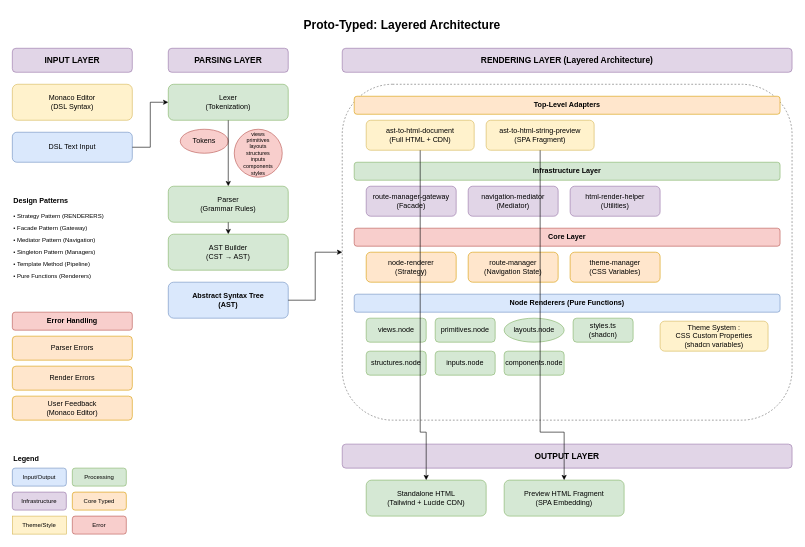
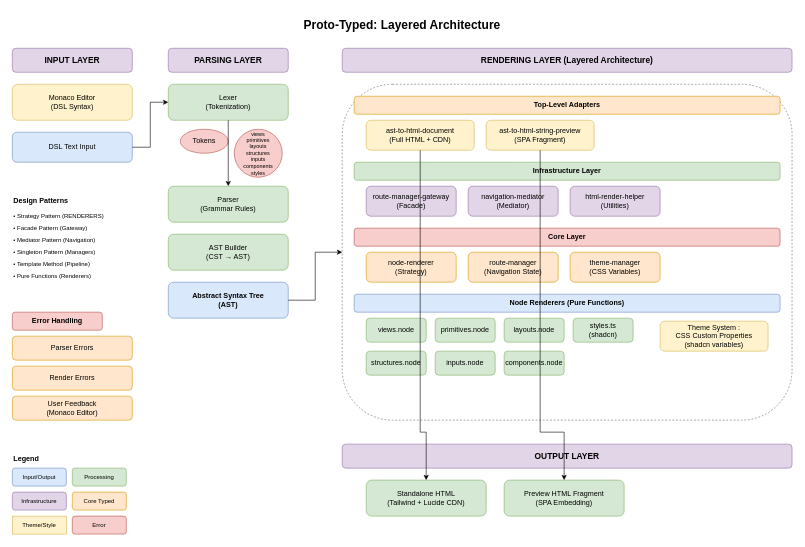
  <mxCell id="0" />
  <mxCell id="1" parent="0" />
  <mxCell id="2" value="Proto-Typed: Layered Architecture" style="text;html=1;strokeColor=none;fillColor=none;align=center;verticalAlign=middle;whiteSpace=wrap;rounded=0;fontSize=20;fontStyle=1" parent="1" vertex="1"><mxGeometry x="470" y="20" width="400" height="40" as="geometry" /></mxCell>
  <mxCell id="3" value="INPUT LAYER" style="rounded=1;whiteSpace=wrap;html=1;fillColor=#e1d5e7;strokeColor=#9673a6;fontSize=14;fontStyle=1" parent="1" vertex="1"><mxGeometry x="20" y="80" width="200" height="40" as="geometry" /></mxCell>
  <mxCell id="4" value="Monaco Editor&#10;(DSL Syntax)" style="rounded=1;whiteSpace=wrap;html=1;fillColor=#fff2cc;strokeColor=#d6b656;" parent="1" vertex="1"><mxGeometry x="20" y="140" width="200" height="60" as="geometry" /></mxCell>
  <mxCell id="5" value="DSL Text Input" style="rounded=1;whiteSpace=wrap;html=1;fillColor=#dae8fc;strokeColor=#6c8ebf;" parent="1" vertex="1"><mxGeometry x="20" y="220" width="200" height="50" as="geometry" /></mxCell>
  <mxCell id="6" style="edgeStyle=orthogonalEdgeStyle;rounded=0;orthogonalLoop=1;jettySize=auto;html=1;exitX=1;exitY=0.5;exitDx=0;exitDy=0;entryX=0;entryY=0.5;entryDx=0;entryDy=0;" parent="1" source="5" target="8" edge="1"><mxGeometry relative="1" as="geometry" /></mxCell>
  <mxCell id="7" value="PARSING LAYER" style="rounded=1;whiteSpace=wrap;html=1;fillColor=#e1d5e7;strokeColor=#9673a6;fontSize=14;fontStyle=1" parent="1" vertex="1"><mxGeometry x="280" y="80" width="200" height="40" as="geometry" /></mxCell>
  <mxCell id="8" value="Lexer&#10;(Tokenization)" style="rounded=1;whiteSpace=wrap;html=1;fillColor=#d5e8d4;strokeColor=#82b366;" parent="1" vertex="1"><mxGeometry x="280" y="140" width="200" height="60" as="geometry" /></mxCell>
  <mxCell id="9" value="Tokens" style="ellipse;whiteSpace=wrap;html=1;fillColor=#f8cecc;strokeColor=#b85450;" parent="1" vertex="1"><mxGeometry x="300" y="215" width="80" height="40" as="geometry" /></mxCell>
  <mxCell id="10" value="views&#10;primitives&#10;layouts&#10;structures&#10;inputs&#10;components&#10;styles" style="ellipse;whiteSpace=wrap;html=1;fillColor=#f8cecc;strokeColor=#b85450;fontSize=9;" parent="1" vertex="1"><mxGeometry x="390" y="215" width="80" height="80" as="geometry" /></mxCell>
  <mxCell id="11" style="edgeStyle=orthogonalEdgeStyle;rounded=0;orthogonalLoop=1;jettySize=auto;html=1;exitX=0.5;exitY=1;exitDx=0;exitDy=0;entryX=0.5;entryY=0;entryDx=0;entryDy=0;" parent="1" source="8" target="12" edge="1"><mxGeometry relative="1" as="geometry" /></mxCell>
  <mxCell id="12" value="Parser&#10;(Grammar Rules)" style="rounded=1;whiteSpace=wrap;html=1;fillColor=#d5e8d4;strokeColor=#82b366;" parent="1" vertex="1"><mxGeometry x="280" y="310" width="200" height="60" as="geometry" /></mxCell>
- <mxCell id="13" style="edgeStyle=orthogonalEdgeStyle;rounded=0;orthogonalLoop=1;jettySize=auto;html=1;exitX=0.5;exitY=1;exitDx=0;exitDy=0;entryX=0.5;entryY=0;entryDx=0;entryDy=0;" parent="1" source="12" target="14" edge="1"><mxGeometry relative="1" as="geometry" /></mxCell>
  <mxCell id="14" value="AST Builder&#10;(CST → AST)" style="rounded=1;whiteSpace=wrap;html=1;fillColor=#d5e8d4;strokeColor=#82b366;" parent="1" vertex="1"><mxGeometry x="280" y="390" width="200" height="60" as="geometry" /></mxCell>
  <mxCell id="15" value="Abstract Syntax Tree&#10;(AST)" style="rounded=1;whiteSpace=wrap;html=1;fillColor=#dae8fc;strokeColor=#6c8ebf;fontStyle=1" parent="1" vertex="1"><mxGeometry x="280" y="470" width="200" height="60" as="geometry" /></mxCell>
  <mxCell id="16" style="edgeStyle=orthogonalEdgeStyle;rounded=0;orthogonalLoop=1;jettySize=auto;html=1;exitX=1;exitY=0.5;exitDx=0;exitDy=0;entryX=0;entryY=0.5;entryDx=0;entryDy=0;" parent="1" source="15" target="18" edge="1"><mxGeometry relative="1" as="geometry" /></mxCell>
  <mxCell id="17" value="RENDERING LAYER (Layered Architecture)" style="rounded=1;whiteSpace=wrap;html=1;fillColor=#e1d5e7;strokeColor=#9673a6;fontSize=14;fontStyle=1" parent="1" vertex="1"><mxGeometry x="570" y="80" width="750" height="40" as="geometry" /></mxCell>
  <mxCell id="18" value="" style="rounded=1;whiteSpace=wrap;html=1;fillColor=none;strokeColor=#666666;dashed=1;" parent="1" vertex="1"><mxGeometry x="570" y="140" width="750" height="560" as="geometry" /></mxCell>
  <mxCell id="19" value="Top-Level Adapters" style="rounded=1;whiteSpace=wrap;html=1;fillColor=#ffe6cc;strokeColor=#d79b00;fontStyle=1" parent="1" vertex="1"><mxGeometry x="590" y="160" width="710" height="30" as="geometry" /></mxCell>
  <mxCell id="20" value="ast-to-html-document&#10;(Full HTML + CDN)" style="rounded=1;whiteSpace=wrap;html=1;fillColor=#fff2cc;strokeColor=#d6b656;" parent="1" vertex="1"><mxGeometry x="610" y="200" width="180" height="50" as="geometry" /></mxCell>
  <mxCell id="21" value="ast-to-html-string-preview&#10;(SPA Fragment)" style="rounded=1;whiteSpace=wrap;html=1;fillColor=#fff2cc;strokeColor=#d6b656;" parent="1" vertex="1"><mxGeometry x="810" y="200" width="180" height="50" as="geometry" /></mxCell>
  <mxCell id="22" value="Infrastructure Layer" style="rounded=1;whiteSpace=wrap;html=1;fillColor=#d5e8d4;strokeColor=#82b366;fontStyle=1" parent="1" vertex="1"><mxGeometry x="590" y="270" width="710" height="30" as="geometry" /></mxCell>
  <mxCell id="23" value="route-manager-gateway&#10;(Facade)" style="rounded=1;whiteSpace=wrap;html=1;fillColor=#e1d5e7;strokeColor=#9673a6;" parent="1" vertex="1"><mxGeometry x="610" y="310" width="150" height="50" as="geometry" /></mxCell>
  <mxCell id="24" value="navigation-mediator&#10;(Mediator)" style="rounded=1;whiteSpace=wrap;html=1;fillColor=#e1d5e7;strokeColor=#9673a6;" parent="1" vertex="1"><mxGeometry x="780" y="310" width="150" height="50" as="geometry" /></mxCell>
  <mxCell id="25" value="html-render-helper&#10;(Utilities)" style="rounded=1;whiteSpace=wrap;html=1;fillColor=#e1d5e7;strokeColor=#9673a6;" parent="1" vertex="1"><mxGeometry x="950" y="310" width="150" height="50" as="geometry" /></mxCell>
  <mxCell id="26" value="Core Layer" style="rounded=1;whiteSpace=wrap;html=1;fillColor=#f8cecc;strokeColor=#b85450;fontStyle=1" parent="1" vertex="1"><mxGeometry x="590" y="380" width="710" height="30" as="geometry" /></mxCell>
  <mxCell id="27" value="node-renderer&#10;(Strategy)" style="rounded=1;whiteSpace=wrap;html=1;fillColor=#ffe6cc;strokeColor=#d79b00;" parent="1" vertex="1"><mxGeometry x="610" y="420" width="150" height="50" as="geometry" /></mxCell>
  <mxCell id="28" value="route-manager&#10;(Navigation State)" style="rounded=1;whiteSpace=wrap;html=1;fillColor=#ffe6cc;strokeColor=#d79b00;" parent="1" vertex="1"><mxGeometry x="780" y="420" width="150" height="50" as="geometry" /></mxCell>
  <mxCell id="29" value="theme-manager&#10;(CSS Variables)" style="rounded=1;whiteSpace=wrap;html=1;fillColor=#ffe6cc;strokeColor=#d79b00;" parent="1" vertex="1"><mxGeometry x="950" y="420" width="150" height="50" as="geometry" /></mxCell>
  <mxCell id="30" value="Node Renderers (Pure Functions)" style="rounded=1;whiteSpace=wrap;html=1;fillColor=#dae8fc;strokeColor=#6c8ebf;fontStyle=1" parent="1" vertex="1"><mxGeometry x="590" y="490" width="710" height="30" as="geometry" /></mxCell>
  <mxCell id="31" value="views.node" style="rounded=1;whiteSpace=wrap;html=1;fillColor=#d5e8d4;strokeColor=#82b366;" parent="1" vertex="1"><mxGeometry x="610" y="530" width="100" height="40" as="geometry" /></mxCell>
  <mxCell id="32" value="primitives.node" style="rounded=1;whiteSpace=wrap;html=1;fillColor=#d5e8d4;strokeColor=#82b366;" parent="1" vertex="1"><mxGeometry x="725" y="530" width="100" height="40" as="geometry" /></mxCell>
- <mxCell id="33" value="layouts.node" style="ellipse;whiteSpace=wrap;html=1;fillColor=#d5e8d4;strokeColor=#82b366;" parent="1" vertex="1"><mxGeometry x="840" y="530" width="100" height="40" as="geometry" /></mxCell>
+ <mxCell id="33" value="layouts.node" style="rounded=1;whiteSpace=wrap;html=1;fillColor=#d5e8d4;strokeColor=#82b366;" parent="1" vertex="1"><mxGeometry x="840" y="530" width="100" height="40" as="geometry" /></mxCell>
  <mxCell id="34" value="structures.node" style="rounded=1;whiteSpace=wrap;html=1;fillColor=#d5e8d4;strokeColor=#82b366;" parent="1" vertex="1"><mxGeometry x="610" y="585" width="100" height="40" as="geometry" /></mxCell>
  <mxCell id="35" value="inputs.node" style="rounded=1;whiteSpace=wrap;html=1;fillColor=#d5e8d4;strokeColor=#82b366;" parent="1" vertex="1"><mxGeometry x="725" y="585" width="100" height="40" as="geometry" /></mxCell>
  <mxCell id="36" value="components.node" style="rounded=1;whiteSpace=wrap;html=1;fillColor=#d5e8d4;strokeColor=#82b366;" parent="1" vertex="1"><mxGeometry x="840" y="585" width="100" height="40" as="geometry" /></mxCell>
  <mxCell id="37" value="styles.ts&#10;(shadcn)" style="rounded=1;whiteSpace=wrap;html=1;fillColor=#d5e8d4;strokeColor=#82b366;" parent="1" vertex="1"><mxGeometry x="955" y="530" width="100" height="40" as="geometry" /></mxCell>
  <mxCell id="38" value="Theme System :&lt;div&gt;CSS Custom Properties&lt;br&gt;(shadcn variables)&lt;/div&gt;" style="rounded=1;whiteSpace=wrap;html=1;fillColor=#fff2cc;strokeColor=#d6b656;" parent="1" vertex="1"><mxGeometry x="1100" y="535" width="180" height="50" as="geometry" /></mxCell>
  <mxCell id="39" value="OUTPUT LAYER" style="rounded=1;whiteSpace=wrap;html=1;fillColor=#e1d5e7;strokeColor=#9673a6;fontSize=14;fontStyle=1" parent="1" vertex="1"><mxGeometry x="570" y="740" width="750" height="40" as="geometry" /></mxCell>
  <mxCell id="40" value="Standalone HTML&#10;(Tailwind + Lucide CDN)" style="rounded=1;whiteSpace=wrap;html=1;fillColor=#d5e8d4;strokeColor=#82b366;" parent="1" vertex="1"><mxGeometry x="610" y="800" width="200" height="60" as="geometry" /></mxCell>
  <mxCell id="41" value="Preview HTML Fragment&#10;(SPA Embedding)" style="rounded=1;whiteSpace=wrap;html=1;fillColor=#d5e8d4;strokeColor=#82b366;" parent="1" vertex="1"><mxGeometry x="840" y="800" width="200" height="60" as="geometry" /></mxCell>
  <mxCell id="42" style="edgeStyle=orthogonalEdgeStyle;rounded=0;orthogonalLoop=1;jettySize=auto;html=1;exitX=0.5;exitY=1;exitDx=0;exitDy=0;entryX=0.5;entryY=0;entryDx=0;entryDy=0;" parent="1" source="20" target="40" edge="1"><mxGeometry relative="1" as="geometry"><Array as="points"><mxPoint x="700" y="720" /><mxPoint x="710" y="720" /></Array></mxGeometry></mxCell>
  <mxCell id="43" style="edgeStyle=orthogonalEdgeStyle;rounded=0;orthogonalLoop=1;jettySize=auto;html=1;exitX=0.5;exitY=1;exitDx=0;exitDy=0;entryX=0.5;entryY=0;entryDx=0;entryDy=0;" parent="1" source="21" target="41" edge="1"><mxGeometry relative="1" as="geometry"><Array as="points"><mxPoint x="900" y="720" /><mxPoint x="940" y="720" /></Array></mxGeometry></mxCell>
  <mxCell id="44" value="Design Patterns" style="text;html=1;strokeColor=none;fillColor=none;align=left;verticalAlign=middle;whiteSpace=wrap;rounded=0;fontSize=12;fontStyle=1" parent="1" vertex="1"><mxGeometry x="20" y="320" width="200" height="30" as="geometry" /></mxCell>
  <mxCell id="45" value="• Strategy Pattern (RENDERERS)" style="text;html=1;strokeColor=none;fillColor=none;align=left;verticalAlign=middle;whiteSpace=wrap;rounded=0;fontSize=10" parent="1" vertex="1"><mxGeometry x="20" y="350" width="200" height="20" as="geometry" /></mxCell>
  <mxCell id="46" value="• Facade Pattern (Gateway)" style="text;html=1;strokeColor=none;fillColor=none;align=left;verticalAlign=middle;whiteSpace=wrap;rounded=0;fontSize=10" parent="1" vertex="1"><mxGeometry x="20" y="370" width="200" height="20" as="geometry" /></mxCell>
  <mxCell id="47" value="• Mediator Pattern (Navigation)" style="text;html=1;strokeColor=none;fillColor=none;align=left;verticalAlign=middle;whiteSpace=wrap;rounded=0;fontSize=10" parent="1" vertex="1"><mxGeometry x="20" y="390" width="200" height="20" as="geometry" /></mxCell>
  <mxCell id="48" value="• Singleton Pattern (Managers)" style="text;html=1;strokeColor=none;fillColor=none;align=left;verticalAlign=middle;whiteSpace=wrap;rounded=0;fontSize=10" parent="1" vertex="1"><mxGeometry x="20" y="410" width="200" height="20" as="geometry" /></mxCell>
  <mxCell id="49" value="• Template Method (Pipeline)" style="text;html=1;strokeColor=none;fillColor=none;align=left;verticalAlign=middle;whiteSpace=wrap;rounded=0;fontSize=10" parent="1" vertex="1"><mxGeometry x="20" y="430" width="200" height="20" as="geometry" /></mxCell>
  <mxCell id="50" value="• Pure Functions (Renderers)" style="text;html=1;strokeColor=none;fillColor=none;align=left;verticalAlign=middle;whiteSpace=wrap;rounded=0;fontSize=10" parent="1" vertex="1"><mxGeometry x="20" y="450" width="200" height="20" as="geometry" /></mxCell>
- <mxCell id="51" value="Error Handling" style="rounded=1;whiteSpace=wrap;html=1;fillColor=#f8cecc;strokeColor=#b85450;fontStyle=1" parent="1" vertex="1"><mxGeometry x="20" y="520" width="200" height="30" as="geometry" /></mxCell>
+ <mxCell id="51" value="Error Handling" style="rounded=1;whiteSpace=wrap;html=1;fillColor=#f8cecc;strokeColor=#b85450;fontStyle=1" parent="1" vertex="1"><mxGeometry x="20" y="520" width="150" height="30" as="geometry" /></mxCell>
  <mxCell id="52" value="Parser Errors" style="rounded=1;whiteSpace=wrap;html=1;fillColor=#ffe6cc;strokeColor=#d79b00;" parent="1" vertex="1"><mxGeometry x="20" y="560" width="200" height="40" as="geometry" /></mxCell>
  <mxCell id="53" value="Render Errors" style="rounded=1;whiteSpace=wrap;html=1;fillColor=#ffe6cc;strokeColor=#d79b00;" parent="1" vertex="1"><mxGeometry x="20" y="610" width="200" height="40" as="geometry" /></mxCell>
  <mxCell id="54" value="User Feedback&#10;(Monaco Editor)" style="rounded=1;whiteSpace=wrap;html=1;fillColor=#ffe6cc;strokeColor=#d79b00;" parent="1" vertex="1"><mxGeometry x="20" y="660" width="200" height="40" as="geometry" /></mxCell>
  <mxCell id="55" value="Legend" style="text;html=1;strokeColor=none;fillColor=none;align=left;verticalAlign=middle;whiteSpace=wrap;rounded=0;fontSize=12;fontStyle=1" parent="1" vertex="1"><mxGeometry x="20" y="750" width="200" height="30" as="geometry" /></mxCell>
  <mxCell id="56" value="Input/Output" style="rounded=1;whiteSpace=wrap;html=1;fillColor=#dae8fc;strokeColor=#6c8ebf;fontSize=10" parent="1" vertex="1"><mxGeometry x="20" y="780" width="90" height="30" as="geometry" /></mxCell>
  <mxCell id="57" value="Processing" style="rounded=1;whiteSpace=wrap;html=1;fillColor=#d5e8d4;strokeColor=#82b366;fontSize=10" parent="1" vertex="1"><mxGeometry x="120" y="780" width="90" height="30" as="geometry" /></mxCell>
  <mxCell id="58" value="Infrastructure" style="rounded=1;whiteSpace=wrap;html=1;fillColor=#e1d5e7;strokeColor=#9673a6;fontSize=10" parent="1" vertex="1"><mxGeometry x="20" y="820" width="90" height="30" as="geometry" /></mxCell>
  <mxCell id="59" value="Core Typed" style="rounded=1;whiteSpace=wrap;html=1;fillColor=#ffe6cc;strokeColor=#d79b00;fontSize=10" parent="1" vertex="1"><mxGeometry x="120" y="820" width="90" height="30" as="geometry" /></mxCell>
  <mxCell id="60" value="Theme/Style" style="whiteSpace=wrap;html=1;fillColor=#fff2cc;strokeColor=#d6b656;fontSize=10;rounded=0;" parent="1" vertex="1"><mxGeometry x="20" y="860" width="90" height="30" as="geometry" /></mxCell>
  <mxCell id="61" value="Error" style="rounded=1;whiteSpace=wrap;html=1;fillColor=#f8cecc;strokeColor=#b85450;fontSize=10" parent="1" vertex="1"><mxGeometry x="120" y="860" width="90" height="30" as="geometry" /></mxCell>
